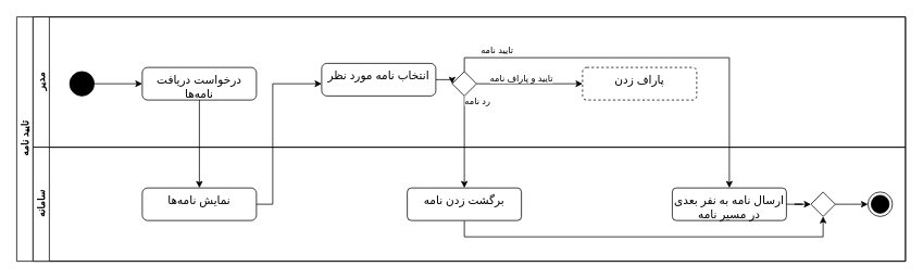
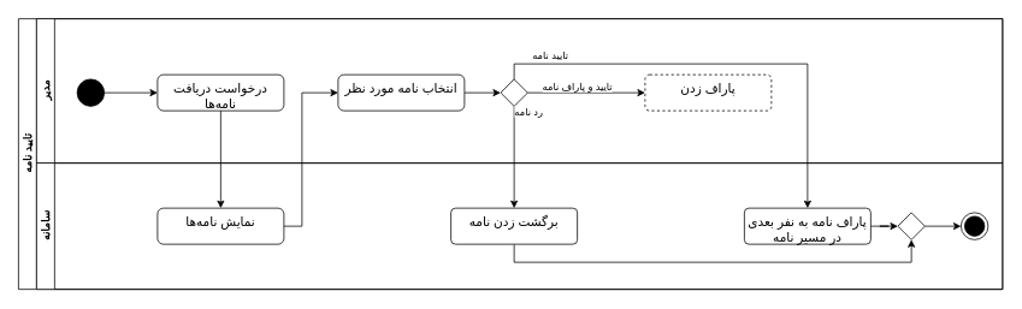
  <mxCell id="0" />
  <mxCell id="1" parent="0" />
  <mxCell id="2" value="تایید نامه" style="swimlane;html=1;childLayout=stackLayout;resizeParent=1;resizeParentMax=0;horizontal=0;startSize=20;horizontalStack=0;" vertex="1" parent="1"><mxGeometry x="20" y="20" width="1090" height="300" as="geometry" /></mxCell>
  <mxCell id="3" value="مدیر" style="swimlane;html=1;startSize=20;horizontal=0;" vertex="1" parent="2"><mxGeometry x="20" width="1070" height="160" as="geometry"><mxRectangle x="20" width="490" height="30" as="alternateBounds" /></mxGeometry></mxCell>
  <mxCell id="4" style="edgeStyle=orthogonalEdgeStyle;rounded=0;orthogonalLoop=1;jettySize=auto;html=1;exitX=1;exitY=0.5;exitDx=0;exitDy=0;" edge="1" parent="3" source="5" target="8"><mxGeometry relative="1" as="geometry"><mxPoint x="134" y="82" as="targetPoint" /></mxGeometry></mxCell>
  <mxCell id="5" value="" style="ellipse;fillColor=strokeColor;html=1;" vertex="1" parent="3"><mxGeometry x="45" y="67" width="30" height="30" as="geometry" /></mxCell>
  <mxCell id="6" style="edgeStyle=orthogonalEdgeStyle;rounded=0;orthogonalLoop=1;jettySize=auto;html=1;" edge="1" parent="3" source="7" target="9"><mxGeometry relative="1" as="geometry"><mxPoint x="470.0" y="88.5" as="sourcePoint" /></mxGeometry></mxCell>
- <mxCell id="7" value="&lt;font style=&quot;font-size: 14px;&quot;&gt;انتخاب نامه مورد نظر&lt;br&gt;&lt;/font&gt;" style="html=1;align=center;verticalAlign=top;rounded=1;absoluteArcSize=1;arcSize=13;dashed=0;whiteSpace=wrap;" vertex="1" parent="3"><mxGeometry x="354" y="57" width="140" height="40" as="geometry" /></mxCell>
+ <mxCell id="7" value="&lt;font style=&quot;font-size: 14px;&quot;&gt;انتخاب نامه مورد نظر&lt;br&gt;&lt;/font&gt;" style="html=1;align=center;verticalAlign=top;rounded=1;absoluteArcSize=1;arcSize=13;dashed=0;whiteSpace=wrap;" vertex="1" parent="3"><mxGeometry x="334" y="62" width="140" height="40" as="geometry" /></mxCell>
  <mxCell id="8" value="&lt;font style=&quot;font-size: 14px;&quot;&gt;درخواست دریافت نامه‌ها&lt;/font&gt;" style="html=1;align=center;verticalAlign=top;rounded=1;absoluteArcSize=1;arcSize=13;dashed=0;whiteSpace=wrap;" vertex="1" parent="3"><mxGeometry x="134" y="62" width="140" height="40" as="geometry" /></mxCell>
  <mxCell id="9" value="" style="rhombus;" vertex="1" parent="3"><mxGeometry x="514" y="67" width="30" height="30" as="geometry" /></mxCell>
  <mxCell id="10" value="&lt;font style=&quot;font-size: 14px;&quot;&gt;پاراف زدن&lt;/font&gt;" style="html=1;align=center;verticalAlign=top;rounded=1;absoluteArcSize=1;arcSize=10;dashed=1;whiteSpace=wrap;" vertex="1" parent="3"><mxGeometry x="674" y="62" width="140" height="40" as="geometry" /></mxCell>
  <mxCell id="11" style="edgeStyle=orthogonalEdgeStyle;rounded=0;orthogonalLoop=1;jettySize=auto;html=1;" edge="1" parent="3" source="9" target="10"><mxGeometry relative="1" as="geometry" /></mxCell>
  <mxCell id="12" value="تایید و پاراف نامه" style="edgeLabel;html=1;align=center;verticalAlign=middle;resizable=0;points=[];" connectable="0" vertex="1" parent="11"><mxGeometry x="-0.071" y="1" relative="1" as="geometry"><mxPoint x="-6" y="-7" as="offset" /></mxGeometry></mxCell>
  <mxCell id="13" value="سامانه" style="swimlane;html=1;startSize=20;horizontal=0;" vertex="1" parent="2"><mxGeometry x="20" y="160" width="1070" height="140" as="geometry" /></mxCell>
- <mxCell id="14" value="&lt;font style=&quot;font-size: 14px;&quot;&gt;ارسال نامه به نفر بعدی در مسیر نامه&lt;/font&gt;" style="html=1;align=center;verticalAlign=top;rounded=1;absoluteArcSize=1;arcSize=10;dashed=0;whiteSpace=wrap;" vertex="1" parent="13"><mxGeometry x="784" y="50" width="140" height="40" as="geometry" /></mxCell>
+ <mxCell id="14" value="&lt;font style=&quot;font-size: 14px;&quot;&gt;پاراف نامه به نفر بعدی در مسیر نامه&lt;/font&gt;" style="html=1;align=center;verticalAlign=top;rounded=1;absoluteArcSize=1;arcSize=10;dashed=0;whiteSpace=wrap;" vertex="1" parent="13"><mxGeometry x="784" y="50" width="140" height="40" as="geometry" /></mxCell>
  <mxCell id="15" style="edgeStyle=orthogonalEdgeStyle;rounded=0;orthogonalLoop=1;jettySize=auto;html=1;" edge="1" parent="13" source="16" target="20"><mxGeometry relative="1" as="geometry"><Array as="points"><mxPoint x="529" y="110" /><mxPoint x="969" y="110" /></Array></mxGeometry></mxCell>
  <mxCell id="16" value="&lt;font style=&quot;font-size: 14px;&quot;&gt;برگشت زدن نامه&lt;/font&gt;" style="html=1;align=center;verticalAlign=top;rounded=1;absoluteArcSize=1;arcSize=10;dashed=0;whiteSpace=wrap;" vertex="1" parent="13"><mxGeometry x="459" y="50" width="140" height="40" as="geometry" /></mxCell>
  <mxCell id="17" value="" style="ellipse;html=1;shape=endState;fillColor=strokeColor;" vertex="1" parent="13"><mxGeometry x="1024" y="55" width="30" height="30" as="geometry" /></mxCell>
  <mxCell id="18" style="edgeStyle=orthogonalEdgeStyle;rounded=0;orthogonalLoop=1;jettySize=auto;html=1;" edge="1" parent="13" source="14" target="20"><mxGeometry relative="1" as="geometry" /></mxCell>
  <mxCell id="19" value="&lt;font style=&quot;font-size: 14px;&quot;&gt;نمایش نامه‌ها&lt;/font&gt;" style="html=1;align=center;verticalAlign=top;rounded=1;absoluteArcSize=1;arcSize=13;dashed=0;whiteSpace=wrap;" vertex="1" parent="13"><mxGeometry x="134" y="50" width="140" height="40" as="geometry" /></mxCell>
  <mxCell id="20" value="" style="rhombus;" vertex="1" parent="13"><mxGeometry x="954" y="55" width="30" height="30" as="geometry" /></mxCell>
  <mxCell id="21" style="edgeStyle=orthogonalEdgeStyle;rounded=0;orthogonalLoop=1;jettySize=auto;html=1;" edge="1" parent="13" source="20" target="17"><mxGeometry relative="1" as="geometry" /></mxCell>
  <mxCell id="22" style="edgeStyle=orthogonalEdgeStyle;rounded=0;orthogonalLoop=1;jettySize=auto;html=1;" edge="1" parent="2" source="8" target="19"><mxGeometry relative="1" as="geometry"><mxPoint x="224" y="210.0" as="targetPoint" /><mxPoint x="224" y="102" as="sourcePoint" /></mxGeometry></mxCell>
  <mxCell id="23" style="edgeStyle=orthogonalEdgeStyle;rounded=0;orthogonalLoop=1;jettySize=auto;html=1;" edge="1" parent="2" source="19" target="7"><mxGeometry relative="1" as="geometry"><mxPoint x="352.452" y="88.13" as="targetPoint" /><mxPoint x="299" y="235.03" as="sourcePoint" /><Array as="points"><mxPoint x="314" y="230" /><mxPoint x="314" y="82" /></Array></mxGeometry></mxCell>
  <mxCell id="24" style="edgeStyle=orthogonalEdgeStyle;rounded=0;orthogonalLoop=1;jettySize=auto;html=1;" edge="1" parent="2" source="9" target="16"><mxGeometry relative="1" as="geometry"><mxPoint x="604" y="40" as="targetPoint" /></mxGeometry></mxCell>
  <mxCell id="25" value="رد نامه" style="edgeLabel;html=1;align=center;verticalAlign=middle;resizable=0;points=[];" connectable="0" vertex="1" parent="24"><mxGeometry x="-0.236" relative="1" as="geometry"><mxPoint x="15" y="-38" as="offset" /></mxGeometry></mxCell>
  <mxCell id="26" style="edgeStyle=orthogonalEdgeStyle;rounded=0;orthogonalLoop=1;jettySize=auto;html=1;" edge="1" parent="2" source="9" target="14"><mxGeometry relative="1" as="geometry"><Array as="points"><mxPoint x="549" y="50" /><mxPoint x="874" y="50" /></Array></mxGeometry></mxCell>
  <mxCell id="27" value="تایید نامه" style="edgeLabel;html=1;align=center;verticalAlign=middle;resizable=0;points=[];" connectable="0" vertex="1" parent="26"><mxGeometry x="-0.778" relative="1" as="geometry"><mxPoint y="-10" as="offset" /></mxGeometry></mxCell>
